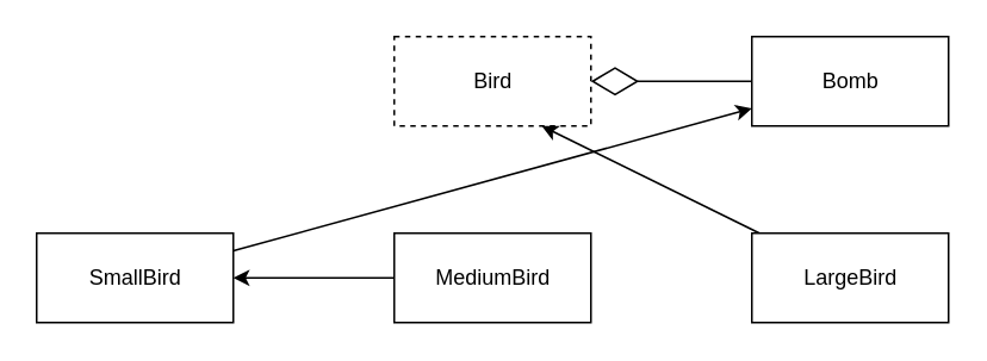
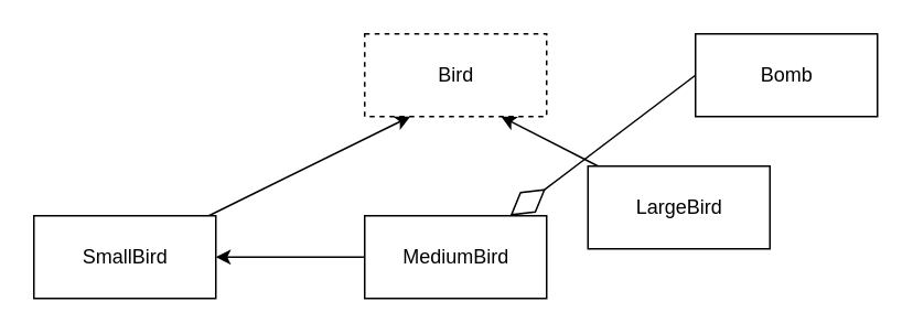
  <mxCell id="0" />
  <mxCell id="1" parent="0" />
  <mxCell id="2" value="Bird" style="html=1;dashed=1;" vertex="1" parent="1"><mxGeometry x="220" y="20" width="110" height="50" as="geometry" /></mxCell>
  <mxCell id="3" style="edgeStyle=none;html=1;" edge="1" parent="1" source="4" target="6"><mxGeometry relative="1" as="geometry" /></mxCell>
  <mxCell id="4" value="MediumBird" style="html=1;" vertex="1" parent="1"><mxGeometry x="220" y="130" width="110" height="50" as="geometry" /></mxCell>
- <mxCell id="5" style="edgeStyle=none;html=1;" edge="1" parent="1" source="6" target="9"><mxGeometry relative="1" as="geometry" /></mxCell>
+ <mxCell id="5" style="edgeStyle=none;html=1;entryX=0.25;entryY=1;entryDx=0;entryDy=0;" edge="1" parent="1" source="6" target="2"><mxGeometry relative="1" as="geometry" /></mxCell>
  <mxCell id="6" value="SmallBird" style="html=1;" vertex="1" parent="1"><mxGeometry x="20" y="130" width="110" height="50" as="geometry" /></mxCell>
  <mxCell id="7" style="edgeStyle=none;html=1;entryX=0.75;entryY=1;entryDx=0;entryDy=0;" edge="1" parent="1" source="8" target="2"><mxGeometry relative="1" as="geometry" /></mxCell>
- <mxCell id="8" value="LargeBird" style="html=1;" vertex="1" parent="1"><mxGeometry x="420" y="130" width="110" height="50" as="geometry" /></mxCell>
+ <mxCell id="8" value="LargeBird" style="html=1;" vertex="1" parent="1"><mxGeometry x="355" y="100" width="110" height="50" as="geometry" /></mxCell>
  <mxCell id="9" value="Bomb" style="html=1;" vertex="1" parent="1"><mxGeometry x="420" y="20" width="110" height="50" as="geometry" /></mxCell>
- <mxCell id="10" value="" style="endArrow=diamondThin;endFill=0;endSize=24;html=1;entryX=1;entryY=0.5;entryDx=0;entryDy=0;exitX=0;exitY=0.5;exitDx=0;exitDy=0;" edge="1" parent="1" source="9" target="2"><mxGeometry width="160" relative="1" as="geometry"><mxPoint x="200" y="100" as="sourcePoint" /><mxPoint x="360" y="100" as="targetPoint" /></mxGeometry></mxCell>
+ <mxCell id="10" value="" style="endArrow=diamondThin;endFill=0;endSize=24;html=1;exitX=0;exitY=0.5;exitDx=0;exitDy=0;" edge="1" parent="1" source="9" target="4"><mxGeometry width="160" relative="1" as="geometry"><mxPoint x="200" y="100" as="sourcePoint" /><mxPoint x="360" y="100" as="targetPoint" /></mxGeometry></mxCell>
